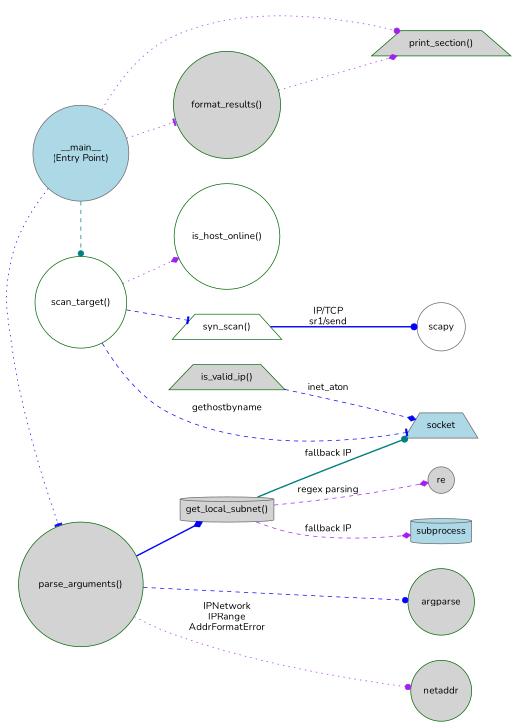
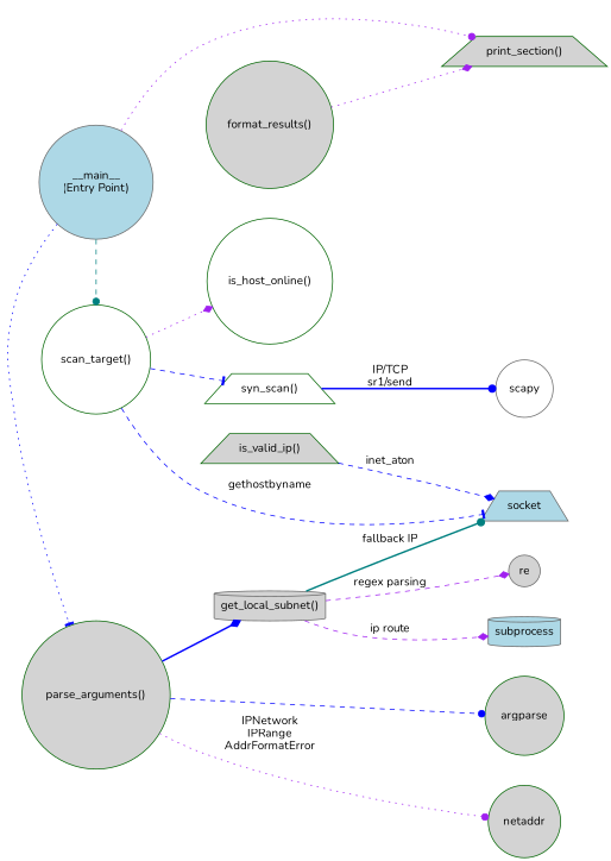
  digraph {
    fontname=Nunito
    nodesep=0.5
    rankdir=LR
    ranksep=0.5
    node [color=darkgreen fillcolor=lightgrey fontname=Nunito shape=circle style=filled]
    edge [arrowhead=dot color=blue fontname=Nunito style=dashed]
    n1 [color=gray40 fillcolor=lightblue label="__main__\n(Entry Point)"]
    n2 [label="parse_arguments()"]
    n3 [fillcolor=white label="scan_target()"]
    n4 [label="is_valid_ip()" shape=trapezium]
    n5 [color=gray40 label="get_local_subnet()" shape=cylinder]
    n6 [fillcolor=white label="is_host_online()"]
    n7 [fillcolor=white label="syn_scan()" shape=trapezium]
    argparse
    socket [color=gray40 fillcolor=lightblue shape=trapezium]
    subprocess [color=gray40 fillcolor=lightblue shape=cylinder]
    re [color=gray40]
    scapy [color=gray40 fillcolor=white]
    netaddr
    n14 [label="format_results()"]
    n15 [label="print_section()" shape=trapezium]
    subgraph sub_1 {
      rank=same
      n1
      n2
      n3
    }
    subgraph sub_2 {
      rank=same
      n4
      n5
      n6
      n7
    }
    subgraph sub_3 {
      rank=same
      argparse
      socket
      subprocess
      re
      scapy
      netaddr
    }
    n1 -> n2 [arrowhead=tee style=dotted]
    n1 -> n3 [color=teal]
-   n1 -> n14 [arrowhead=tee color=purple style=dotted]
    n1 -> n15 [color=purple style=dotted]
    n2 -> n5 [arrowhead=diamond style=bold]
    n2 -> argparse
    n2 -> netaddr [color=purple label="IPNetwork\nIPRange\nAddrFormatError" style=dotted]
    n3 -> n6 [arrowhead=diamond color=purple style=dotted]
    n3 -> n7 [arrowhead=tee]
    n3 -> socket [arrowhead=tee label=gethostbyname]
    n4 -> socket [arrowhead=diamond label=inet_aton]
    n5 -> socket [color=teal label="fallback IP" style=bold]
-   n5 -> subprocess [arrowhead=diamond color=purple label="fallback IP"]
+   n5 -> subprocess [arrowhead=diamond color=purple label="ip route"]
    n5 -> re [arrowhead=diamond color=purple label="regex parsing"]
    n7 -> scapy [label="IP/TCP\nsr1/send" style=bold]
    n14 -> n15 [arrowhead=diamond color=purple style=dotted]
  }
